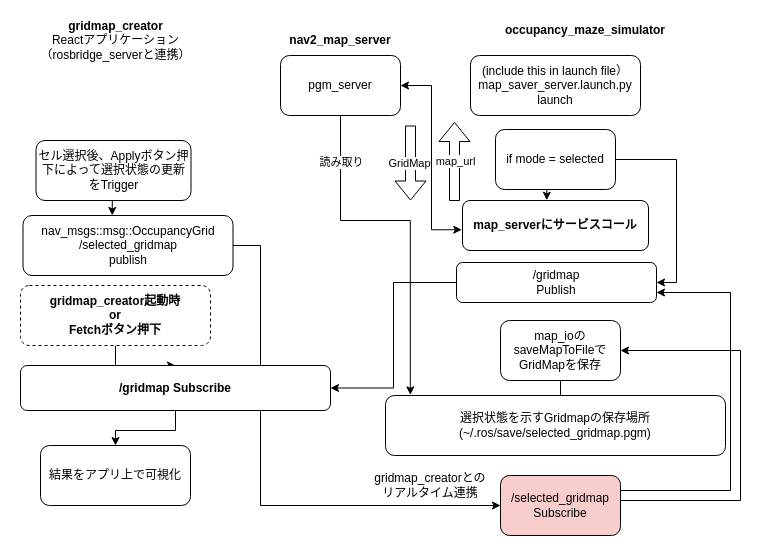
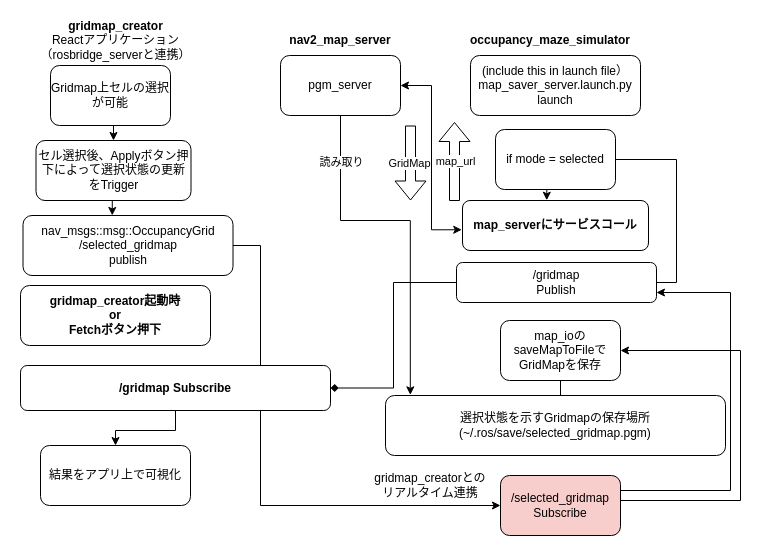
  <mxCell id="0" />
  <mxCell id="1" parent="0" />
+ <mxCell id="2" style="edgeStyle=orthogonalEdgeStyle;rounded=0;orthogonalLoop=1;jettySize=auto;html=1;exitX=0.5;exitY=1;exitDx=0;exitDy=0;entryX=0.5;entryY=0;entryDx=0;entryDy=0;" parent="1" source="3" target="5" edge="1"><mxGeometry relative="1" as="geometry" /></mxCell>
+ <mxCell id="3" value="Gridmap上セルの選択が可能" style="rounded=1;whiteSpace=wrap;html=1;" parent="1" vertex="1"><mxGeometry x="50" y="65" width="120" height="60" as="geometry" /></mxCell>
  <mxCell id="4" value="&lt;div&gt;&lt;b&gt;gridmap_creator&lt;/b&gt;&lt;/div&gt;Reactアプリケーション&lt;div&gt;（rosbridge_serverと連携）&lt;/div&gt;" style="text;html=1;align=center;verticalAlign=middle;whiteSpace=wrap;rounded=0;" parent="1" vertex="1"><mxGeometry x="27.5" y="20" width="175" height="40" as="geometry" /></mxCell>
  <mxCell id="5" value="セル選択後、Applyボタン押下によって選択状態の更新をTrigger" style="rounded=1;whiteSpace=wrap;html=1;" parent="1" vertex="1"><mxGeometry x="35.5" y="140" width="155" height="60" as="geometry" /></mxCell>
  <mxCell id="6" style="edgeStyle=orthogonalEdgeStyle;rounded=0;orthogonalLoop=1;jettySize=auto;html=1;exitX=1;exitY=0.5;exitDx=0;exitDy=0;entryX=0;entryY=0.5;entryDx=0;entryDy=0;" edge="1" parent="1" source="7" target="24"><mxGeometry relative="1" as="geometry"><Array as="points"><mxPoint x="260" y="245" /><mxPoint x="260" y="505" /></Array></mxGeometry></mxCell>
  <mxCell id="7" value="nav_msgs::msg::OccupancyGrid&lt;div&gt;/selected_gridmap&lt;/div&gt;&lt;div&gt;publish&lt;/div&gt;" style="rounded=1;whiteSpace=wrap;html=1;" parent="1" vertex="1"><mxGeometry x="22.5" y="215" width="210" height="60" as="geometry" /></mxCell>
  <mxCell id="8" value="&lt;div&gt;(include this in launch file）&lt;/div&gt;map_saver_server.launch.py&lt;div&gt;launch&lt;/div&gt;" style="rounded=1;whiteSpace=wrap;html=1;" parent="1" vertex="1"><mxGeometry x="470" y="55" width="170" height="60" as="geometry" /></mxCell>
- <mxCell id="9" value="&lt;b&gt;occupancy_maze_simulator&lt;/b&gt;" style="text;html=1;align=center;verticalAlign=middle;whiteSpace=wrap;rounded=0;" parent="1" vertex="1"><mxGeometry x="505" y="15" width="160" height="30" as="geometry" /></mxCell>
+ <mxCell id="9" value="&lt;b&gt;occupancy_maze_simulator&lt;/b&gt;" style="text;html=1;align=center;verticalAlign=middle;whiteSpace=wrap;rounded=0;" parent="1" vertex="1"><mxGeometry x="470" y="25" width="160" height="30" as="geometry" /></mxCell>
  <mxCell id="10" value="pgm_server" style="rounded=1;whiteSpace=wrap;html=1;" parent="1" vertex="1"><mxGeometry x="280" y="55" width="120" height="60" as="geometry" /></mxCell>
  <mxCell id="11" value="&lt;b&gt;nav2_map_server&lt;/b&gt;" style="text;html=1;align=center;verticalAlign=middle;whiteSpace=wrap;rounded=0;" parent="1" vertex="1"><mxGeometry x="310" y="25" width="60" height="30" as="geometry" /></mxCell>
- <mxCell id="12" style="edgeStyle=orthogonalEdgeStyle;rounded=0;orthogonalLoop=1;jettySize=auto;html=1;exitX=1;exitY=0.5;exitDx=0;exitDy=0;entryX=1;entryY=0.5;entryDx=0;entryDy=0;" edge="1" parent="1" source="13" target="36"><mxGeometry relative="1" as="geometry" /></mxCell>
+ <mxCell id="12" style="edgeStyle=orthogonalEdgeStyle;rounded=0;orthogonalLoop=1;jettySize=auto;html=1;exitX=1;exitY=0.5;exitDx=0;exitDy=0;entryX=1;entryY=0.5;entryDx=0;entryDy=0;endArrow=none;" edge="1" parent="1" source="13" target="36"><mxGeometry relative="1" as="geometry" /></mxCell>
  <mxCell id="13" value="if mode = selected" style="rounded=1;whiteSpace=wrap;html=1;" parent="1" vertex="1"><mxGeometry x="495" y="129" width="120" height="60" as="geometry" /></mxCell>
  <mxCell id="14" value="&lt;b&gt;map_serverにサービスコール&lt;/b&gt;" style="rounded=1;whiteSpace=wrap;html=1;" parent="1" vertex="1"><mxGeometry x="462" y="200" width="186" height="50" as="geometry" /></mxCell>
  <mxCell id="15" value="選択状態を示すGridmapの保存場所&lt;div&gt;(~/.ros/save/selected_gridmap.pgm)&lt;/div&gt;" style="rounded=1;whiteSpace=wrap;html=1;" parent="1" vertex="1"><mxGeometry x="385" y="395" width="340" height="60" as="geometry" /></mxCell>
  <mxCell id="16" style="edgeStyle=orthogonalEdgeStyle;rounded=0;orthogonalLoop=1;jettySize=auto;html=1;exitX=0.5;exitY=1;exitDx=0;exitDy=0;entryX=0.425;entryY=-0.001;entryDx=0;entryDy=0;entryPerimeter=0;" parent="1" source="5" target="7" edge="1"><mxGeometry relative="1" as="geometry" /></mxCell>
  <mxCell id="17" style="edgeStyle=orthogonalEdgeStyle;rounded=0;orthogonalLoop=1;jettySize=auto;html=1;exitX=0.5;exitY=1;exitDx=0;exitDy=0;entryX=0.453;entryY=-0.005;entryDx=0;entryDy=0;entryPerimeter=0;" parent="1" source="13" target="14" edge="1"><mxGeometry relative="1" as="geometry" /></mxCell>
- <mxCell id="18" value="" style="edgeStyle=orthogonalEdgeStyle;rounded=0;orthogonalLoop=1;jettySize=auto;html=1;" parent="1" source="19" target="21" edge="1"><mxGeometry relative="1" as="geometry" /></mxCell>
- <mxCell id="19" value="&lt;b&gt;gridmap_creator起動時&lt;/b&gt;&lt;div&gt;&lt;b&gt;or&lt;/b&gt;&lt;/div&gt;&lt;div&gt;&lt;b&gt;Fetchボタン押下&lt;/b&gt;&lt;/div&gt;" style="rounded=1;whiteSpace=wrap;html=1;dashed=1;" parent="1" vertex="1"><mxGeometry x="20" y="285" width="190" height="60" as="geometry" /></mxCell>
+ <mxCell id="19" value="&lt;b&gt;gridmap_creator起動時&lt;/b&gt;&lt;div&gt;&lt;b&gt;or&lt;/b&gt;&lt;/div&gt;&lt;div&gt;&lt;b&gt;Fetchボタン押下&lt;/b&gt;&lt;/div&gt;" style="rounded=1;whiteSpace=wrap;html=1;" parent="1" vertex="1"><mxGeometry x="20" y="285" width="190" height="60" as="geometry" /></mxCell>
  <mxCell id="20" value="" style="edgeStyle=orthogonalEdgeStyle;rounded=0;orthogonalLoop=1;jettySize=auto;html=1;" parent="1" source="21" target="22" edge="1"><mxGeometry relative="1" as="geometry" /></mxCell>
  <mxCell id="21" value="&lt;b&gt;/gridmap Subscribe&lt;/b&gt;" style="rounded=1;whiteSpace=wrap;html=1;" parent="1" vertex="1"><mxGeometry x="20" y="365" width="310" height="45" as="geometry" /></mxCell>
  <mxCell id="22" value="結果をアプリ上で可視化" style="rounded=1;whiteSpace=wrap;html=1;" parent="1" vertex="1"><mxGeometry x="40" y="445" width="150" height="60" as="geometry" /></mxCell>
  <mxCell id="23" style="edgeStyle=orthogonalEdgeStyle;rounded=0;orthogonalLoop=1;jettySize=auto;html=1;entryX=1;entryY=0.5;entryDx=0;entryDy=0;" parent="1" source="24" target="27" edge="1"><mxGeometry relative="1" as="geometry"><Array as="points"><mxPoint x="740" y="500" /><mxPoint x="740" y="350" /></Array></mxGeometry></mxCell>
  <mxCell id="24" value="/selected_gridmap&lt;div&gt;Subscribe&lt;/div&gt;" style="rounded=1;whiteSpace=wrap;html=1;fillColor=#f8cecc;" parent="1" vertex="1"><mxGeometry x="500" y="475" width="120" height="60" as="geometry" /></mxCell>
  <mxCell id="25" value="gridmap_creatorとの&lt;div&gt;リアルタイム連携&lt;/div&gt;" style="text;html=1;align=center;verticalAlign=middle;whiteSpace=wrap;rounded=0;" parent="1" vertex="1"><mxGeometry x="360" y="470" width="140" height="30" as="geometry" /></mxCell>
  <mxCell id="26" style="edgeStyle=orthogonalEdgeStyle;rounded=0;orthogonalLoop=1;jettySize=auto;html=1;entryX=0.5;entryY=0;entryDx=0;entryDy=0;endArrow=none;endFill=0;" edge="1" parent="1" source="27" target="15"><mxGeometry relative="1" as="geometry"><Array as="points"><mxPoint x="560" y="395" /></Array></mxGeometry></mxCell>
  <mxCell id="27" value="map_ioのsaveMapToFileで&lt;div&gt;GridMapを保存&lt;/div&gt;" style="rounded=1;whiteSpace=wrap;html=1;" vertex="1" parent="1"><mxGeometry x="500" y="320" width="120" height="60" as="geometry" /></mxCell>
  <mxCell id="28" style="edgeStyle=orthogonalEdgeStyle;rounded=0;orthogonalLoop=1;jettySize=auto;html=1;entryX=0.073;entryY=-0.011;entryDx=0;entryDy=0;entryPerimeter=0;" edge="1" parent="1" source="10" target="15"><mxGeometry relative="1" as="geometry"><Array as="points"><mxPoint x="340" y="220" /><mxPoint x="410" y="220" /></Array></mxGeometry></mxCell>
  <mxCell id="29" value="読み取り" style="edgeLabel;html=1;align=center;verticalAlign=middle;resizable=0;points=[];" vertex="1" connectable="0" parent="28"><mxGeometry x="-0.739" relative="1" as="geometry"><mxPoint as="offset" /></mxGeometry></mxCell>
  <mxCell id="30" style="edgeStyle=orthogonalEdgeStyle;rounded=0;orthogonalLoop=1;jettySize=auto;html=1;exitX=1;exitY=0.5;exitDx=0;exitDy=0;entryX=-0.004;entryY=0.585;entryDx=0;entryDy=0;entryPerimeter=0;startArrow=classic;startFill=1;" edge="1" parent="1" source="10" target="14"><mxGeometry relative="1" as="geometry" /></mxCell>
  <mxCell id="31" value="" style="shape=flexArrow;endArrow=classic;html=1;rounded=0;" edge="1" parent="1"><mxGeometry width="50" height="50" relative="1" as="geometry"><mxPoint x="454" y="200.5" as="sourcePoint" /><mxPoint x="454" y="121.5" as="targetPoint" /></mxGeometry></mxCell>
  <mxCell id="32" value="map_url" style="edgeLabel;html=1;align=center;verticalAlign=middle;resizable=0;points=[];" vertex="1" connectable="0" parent="31"><mxGeometry x="0.258" y="-4" relative="1" as="geometry"><mxPoint x="-4" y="10" as="offset" /></mxGeometry></mxCell>
  <mxCell id="33" value="" style="shape=flexArrow;endArrow=classic;html=1;rounded=0;" edge="1" parent="1"><mxGeometry width="50" height="50" relative="1" as="geometry"><mxPoint x="410" y="125" as="sourcePoint" /><mxPoint x="410" y="200" as="targetPoint" /></mxGeometry></mxCell>
  <mxCell id="34" value="GridMap" style="edgeLabel;html=1;align=center;verticalAlign=middle;resizable=0;points=[];" vertex="1" connectable="0" parent="33"><mxGeometry x="0.258" y="-4" relative="1" as="geometry"><mxPoint x="2" y="-10" as="offset" /></mxGeometry></mxCell>
- <mxCell id="35" style="edgeStyle=orthogonalEdgeStyle;rounded=0;orthogonalLoop=1;jettySize=auto;html=1;exitX=0;exitY=0.5;exitDx=0;exitDy=0;entryX=1;entryY=0.5;entryDx=0;entryDy=0;" edge="1" parent="1" source="36" target="21"><mxGeometry relative="1" as="geometry" /></mxCell>
+ <mxCell id="35" style="edgeStyle=orthogonalEdgeStyle;rounded=0;orthogonalLoop=1;jettySize=auto;html=1;exitX=0;exitY=0.5;exitDx=0;exitDy=0;entryX=1;entryY=0.5;entryDx=0;entryDy=0;endArrow=diamond;" edge="1" parent="1" source="36" target="21"><mxGeometry relative="1" as="geometry" /></mxCell>
  <mxCell id="36" value="/gridmap&lt;div&gt;Publish&lt;/div&gt;" style="rounded=1;whiteSpace=wrap;html=1;" vertex="1" parent="1"><mxGeometry x="456" y="262" width="200" height="40" as="geometry" /></mxCell>
  <mxCell id="37" style="edgeStyle=orthogonalEdgeStyle;rounded=0;orthogonalLoop=1;jettySize=auto;html=1;exitX=1;exitY=0.25;exitDx=0;exitDy=0;entryX=1;entryY=0.75;entryDx=0;entryDy=0;" edge="1" parent="1" source="24" target="36"><mxGeometry relative="1" as="geometry"><Array as="points"><mxPoint x="730" y="490" /><mxPoint x="730" y="292" /></Array></mxGeometry></mxCell>
